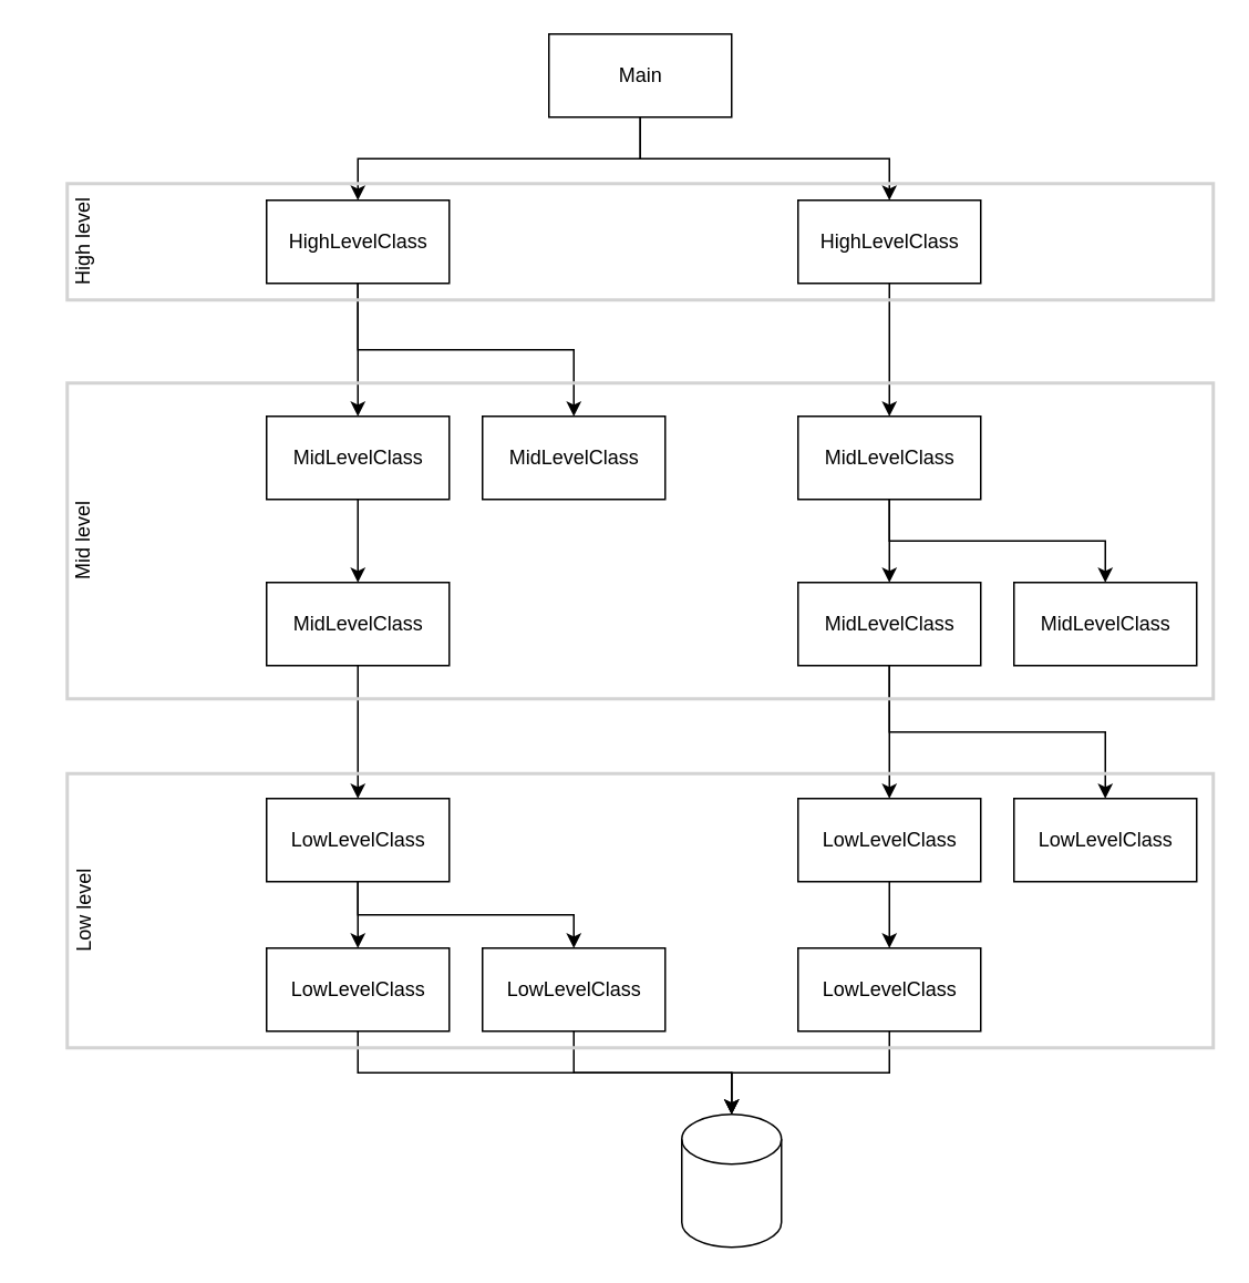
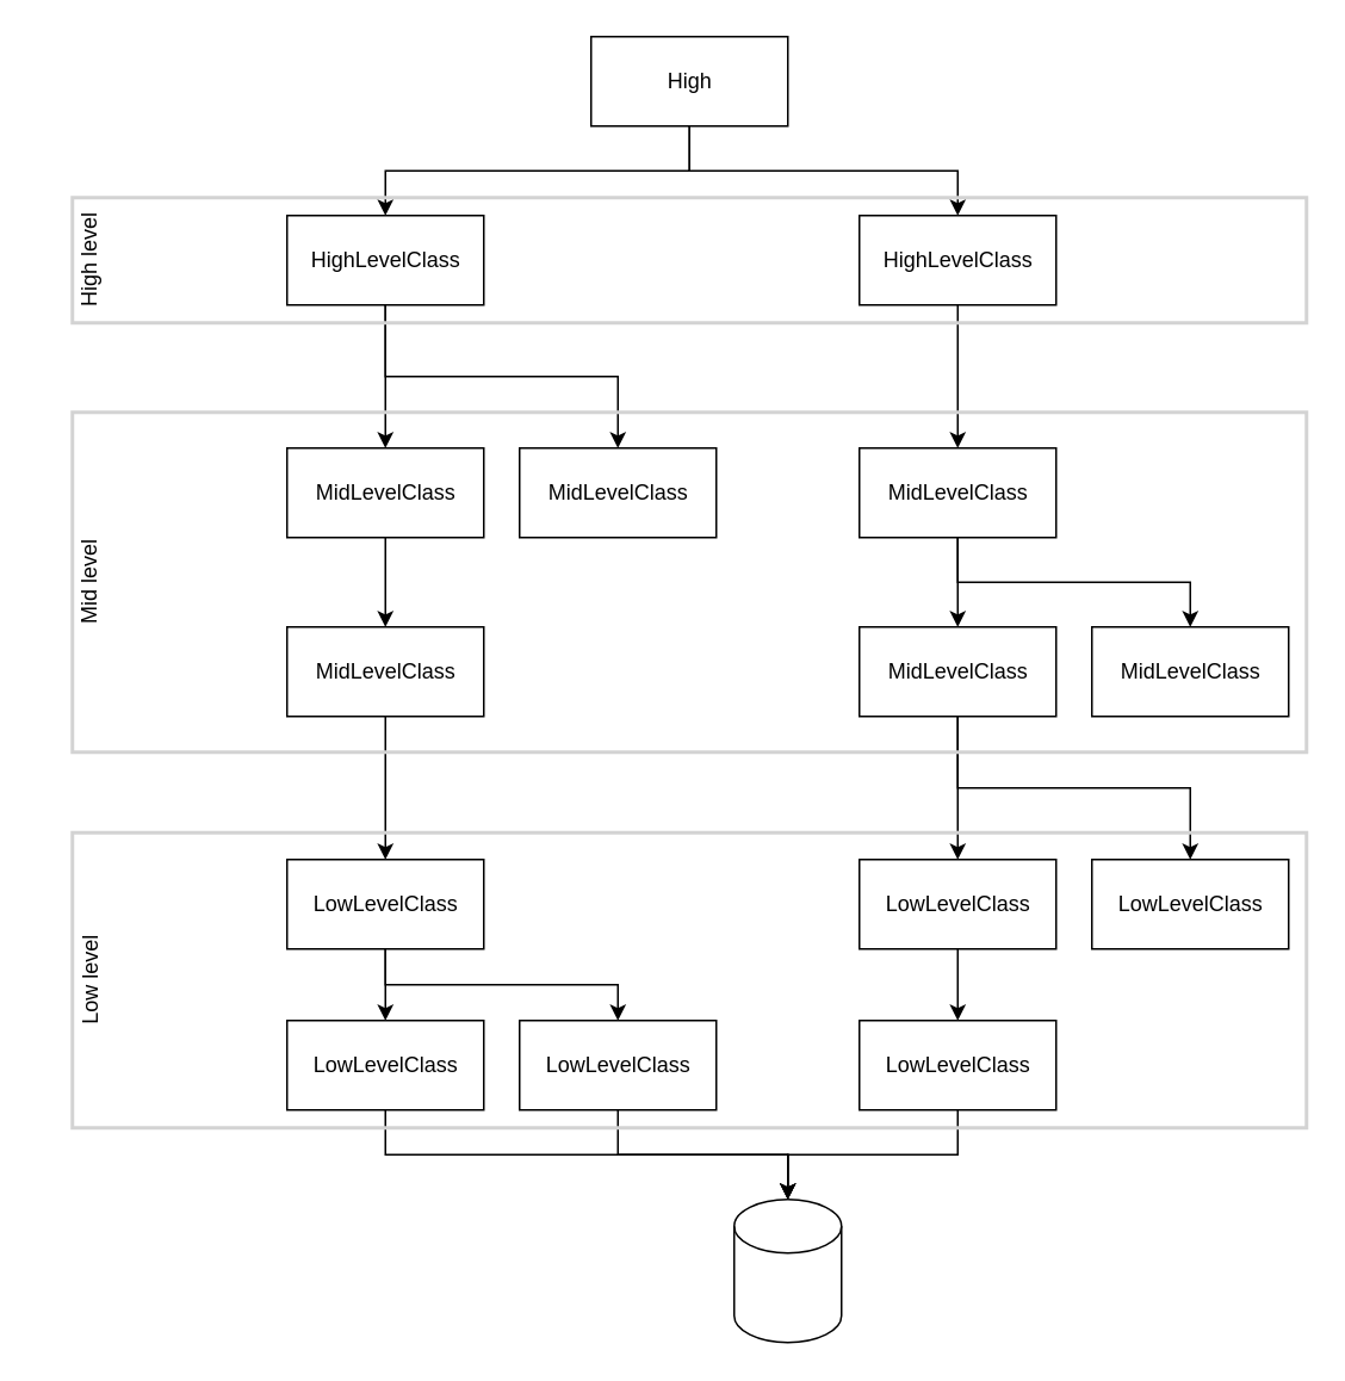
  <mxCell id="0" />
  <mxCell id="1" parent="0" />
  <mxCell id="2" style="edgeStyle=orthogonalEdgeStyle;rounded=0;orthogonalLoop=1;jettySize=auto;html=1;exitX=0.5;exitY=1;exitDx=0;exitDy=0;entryX=0.5;entryY=0;entryDx=0;entryDy=0;" edge="1" parent="1" source="3" target="6"><mxGeometry relative="1" as="geometry" /></mxCell>
- <mxCell id="3" value="Main" style="html=1;" vertex="1" parent="1"><mxGeometry x="330" y="20" width="110" height="50" as="geometry" /></mxCell>
+ <mxCell id="3" value="High" style="html=1;" vertex="1" parent="1"><mxGeometry x="330" y="20" width="110" height="50" as="geometry" /></mxCell>
  <mxCell id="4" style="edgeStyle=orthogonalEdgeStyle;rounded=0;orthogonalLoop=1;jettySize=auto;html=1;exitX=0.5;exitY=1;exitDx=0;exitDy=0;entryX=0.5;entryY=0;entryDx=0;entryDy=0;" edge="1" parent="1" source="6" target="8"><mxGeometry relative="1" as="geometry" /></mxCell>
  <mxCell id="5" style="edgeStyle=orthogonalEdgeStyle;rounded=0;orthogonalLoop=1;jettySize=auto;html=1;exitX=0.5;exitY=1;exitDx=0;exitDy=0;entryX=0.5;entryY=0;entryDx=0;entryDy=0;" edge="1" parent="1" source="6" target="9"><mxGeometry relative="1" as="geometry" /></mxCell>
  <mxCell id="6" value="HighLevelClass" style="html=1;" vertex="1" parent="1"><mxGeometry x="160" y="120" width="110" height="50" as="geometry" /></mxCell>
  <mxCell id="7" style="edgeStyle=orthogonalEdgeStyle;rounded=0;orthogonalLoop=1;jettySize=auto;html=1;exitX=0.5;exitY=1;exitDx=0;exitDy=0;entryX=0.5;entryY=0;entryDx=0;entryDy=0;" edge="1" parent="1" source="8" target="11"><mxGeometry relative="1" as="geometry" /></mxCell>
  <mxCell id="8" value="MidLevelClass" style="html=1;" vertex="1" parent="1"><mxGeometry x="160" y="250" width="110" height="50" as="geometry" /></mxCell>
  <mxCell id="9" value="MidLevelClass" style="html=1;" vertex="1" parent="1"><mxGeometry x="290" y="250" width="110" height="50" as="geometry" /></mxCell>
  <mxCell id="10" style="edgeStyle=orthogonalEdgeStyle;rounded=0;orthogonalLoop=1;jettySize=auto;html=1;exitX=0.5;exitY=1;exitDx=0;exitDy=0;entryX=0.5;entryY=0;entryDx=0;entryDy=0;" edge="1" parent="1" source="11" target="14"><mxGeometry relative="1" as="geometry" /></mxCell>
  <mxCell id="11" value="MidLevelClass" style="html=1;" vertex="1" parent="1"><mxGeometry x="160" y="350" width="110" height="50" as="geometry" /></mxCell>
  <mxCell id="12" style="edgeStyle=orthogonalEdgeStyle;rounded=0;orthogonalLoop=1;jettySize=auto;html=1;exitX=0.5;exitY=1;exitDx=0;exitDy=0;entryX=0.5;entryY=0;entryDx=0;entryDy=0;" edge="1" parent="1" source="14" target="16"><mxGeometry relative="1" as="geometry" /></mxCell>
  <mxCell id="13" style="edgeStyle=orthogonalEdgeStyle;rounded=0;orthogonalLoop=1;jettySize=auto;html=1;exitX=0.5;exitY=1;exitDx=0;exitDy=0;entryX=0.5;entryY=0;entryDx=0;entryDy=0;" edge="1" parent="1" source="14" target="18"><mxGeometry relative="1" as="geometry" /></mxCell>
  <mxCell id="14" value="LowLevelClass" style="html=1;" vertex="1" parent="1"><mxGeometry x="160" y="480" width="110" height="50" as="geometry" /></mxCell>
  <mxCell id="15" style="edgeStyle=orthogonalEdgeStyle;rounded=0;orthogonalLoop=1;jettySize=auto;html=1;exitX=0.5;exitY=1;exitDx=0;exitDy=0;entryX=0.5;entryY=0;entryDx=0;entryDy=0;entryPerimeter=0;" edge="1" parent="1" source="16" target="19"><mxGeometry relative="1" as="geometry" /></mxCell>
  <mxCell id="16" value="LowLevelClass" style="html=1;" vertex="1" parent="1"><mxGeometry x="160" y="570" width="110" height="50" as="geometry" /></mxCell>
  <mxCell id="17" style="edgeStyle=orthogonalEdgeStyle;rounded=0;orthogonalLoop=1;jettySize=auto;html=1;exitX=0.5;exitY=1;exitDx=0;exitDy=0;entryX=0.5;entryY=0;entryDx=0;entryDy=0;entryPerimeter=0;" edge="1" parent="1" source="18" target="19"><mxGeometry relative="1" as="geometry"><mxPoint x="280" y="700" as="targetPoint" /></mxGeometry></mxCell>
  <mxCell id="18" value="LowLevelClass" style="html=1;" vertex="1" parent="1"><mxGeometry x="290" y="570" width="110" height="50" as="geometry" /></mxCell>
  <mxCell id="19" value="" style="shape=cylinder3;whiteSpace=wrap;html=1;boundedLbl=1;backgroundOutline=1;size=15;" vertex="1" parent="1"><mxGeometry x="410" y="670" width="60" height="80" as="geometry" /></mxCell>
  <mxCell id="20" style="edgeStyle=orthogonalEdgeStyle;rounded=0;orthogonalLoop=1;jettySize=auto;html=1;exitX=0.5;exitY=1;exitDx=0;exitDy=0;entryX=0.5;entryY=0;entryDx=0;entryDy=0;" edge="1" parent="1" source="3" target="22"><mxGeometry relative="1" as="geometry"><mxPoint x="535" y="90" as="sourcePoint" /></mxGeometry></mxCell>
  <mxCell id="21" style="edgeStyle=orthogonalEdgeStyle;rounded=0;orthogonalLoop=1;jettySize=auto;html=1;exitX=0.5;exitY=1;exitDx=0;exitDy=0;entryX=0.5;entryY=0;entryDx=0;entryDy=0;" edge="1" parent="1" source="22" target="25"><mxGeometry relative="1" as="geometry" /></mxCell>
  <mxCell id="22" value="HighLevelClass" style="html=1;" vertex="1" parent="1"><mxGeometry x="480" y="120" width="110" height="50" as="geometry" /></mxCell>
  <mxCell id="23" style="edgeStyle=orthogonalEdgeStyle;rounded=0;orthogonalLoop=1;jettySize=auto;html=1;exitX=0.5;exitY=1;exitDx=0;exitDy=0;entryX=0.5;entryY=0;entryDx=0;entryDy=0;" edge="1" parent="1" source="25" target="29"><mxGeometry relative="1" as="geometry" /></mxCell>
  <mxCell id="24" style="edgeStyle=orthogonalEdgeStyle;rounded=0;orthogonalLoop=1;jettySize=auto;html=1;exitX=0.5;exitY=1;exitDx=0;exitDy=0;entryX=0.5;entryY=0;entryDx=0;entryDy=0;" edge="1" parent="1" source="25" target="26"><mxGeometry relative="1" as="geometry" /></mxCell>
  <mxCell id="25" value="MidLevelClass" style="html=1;" vertex="1" parent="1"><mxGeometry x="480" y="250" width="110" height="50" as="geometry" /></mxCell>
  <mxCell id="26" value="MidLevelClass" style="html=1;" vertex="1" parent="1"><mxGeometry x="610" y="350" width="110" height="50" as="geometry" /></mxCell>
  <mxCell id="27" style="edgeStyle=orthogonalEdgeStyle;rounded=0;orthogonalLoop=1;jettySize=auto;html=1;exitX=0.5;exitY=1;exitDx=0;exitDy=0;entryX=0.5;entryY=0;entryDx=0;entryDy=0;" edge="1" parent="1" source="29" target="31"><mxGeometry relative="1" as="geometry" /></mxCell>
  <mxCell id="28" style="edgeStyle=orthogonalEdgeStyle;rounded=0;orthogonalLoop=1;jettySize=auto;html=1;exitX=0.5;exitY=1;exitDx=0;exitDy=0;entryX=0.5;entryY=0;entryDx=0;entryDy=0;" edge="1" parent="1" source="29" target="34"><mxGeometry relative="1" as="geometry" /></mxCell>
  <mxCell id="29" value="MidLevelClass" style="html=1;" vertex="1" parent="1"><mxGeometry x="480" y="350" width="110" height="50" as="geometry" /></mxCell>
  <mxCell id="30" style="edgeStyle=orthogonalEdgeStyle;rounded=0;orthogonalLoop=1;jettySize=auto;html=1;exitX=0.5;exitY=1;exitDx=0;exitDy=0;entryX=0.5;entryY=0;entryDx=0;entryDy=0;" edge="1" parent="1" source="31" target="33"><mxGeometry relative="1" as="geometry" /></mxCell>
  <mxCell id="31" value="LowLevelClass" style="html=1;" vertex="1" parent="1"><mxGeometry x="480" y="480" width="110" height="50" as="geometry" /></mxCell>
  <mxCell id="32" style="edgeStyle=orthogonalEdgeStyle;rounded=0;orthogonalLoop=1;jettySize=auto;html=1;exitX=0.5;exitY=1;exitDx=0;exitDy=0;entryX=0.5;entryY=0;entryDx=0;entryDy=0;entryPerimeter=0;" edge="1" parent="1" source="33" target="19"><mxGeometry relative="1" as="geometry"><mxPoint x="600" y="660" as="targetPoint" /></mxGeometry></mxCell>
  <mxCell id="33" value="LowLevelClass" style="html=1;" vertex="1" parent="1"><mxGeometry x="480" y="570" width="110" height="50" as="geometry" /></mxCell>
  <mxCell id="34" value="LowLevelClass" style="html=1;" vertex="1" parent="1"><mxGeometry x="610" y="480" width="110" height="50" as="geometry" /></mxCell>
  <mxCell id="35" value="" style="rounded=0;whiteSpace=wrap;html=1;fillColor=none;strokeColor=#d3d3d3;strokeWidth=2;" vertex="1" parent="1"><mxGeometry x="40" y="110" width="690" height="70" as="geometry" /></mxCell>
  <mxCell id="36" value="" style="rounded=0;whiteSpace=wrap;html=1;fillColor=none;strokeColor=#d3d3d3;strokeWidth=2;" vertex="1" parent="1"><mxGeometry x="40" y="230" width="690" height="190" as="geometry" /></mxCell>
  <mxCell id="37" value="" style="rounded=0;whiteSpace=wrap;html=1;fillColor=none;strokeColor=#d3d3d3;strokeWidth=2;" vertex="1" parent="1"><mxGeometry x="40" y="465" width="690" height="165" as="geometry" /></mxCell>
  <mxCell id="38" value="High level" style="text;html=1;strokeColor=none;fillColor=none;align=center;verticalAlign=middle;whiteSpace=wrap;rounded=0;rotation=-90;" vertex="1" parent="1"><mxGeometry x="20" y="130" width="60" height="30" as="geometry" /></mxCell>
  <mxCell id="39" value="Mid level" style="text;html=1;strokeColor=none;fillColor=none;align=center;verticalAlign=middle;whiteSpace=wrap;rounded=0;rotation=-90;" vertex="1" parent="1"><mxGeometry x="20" y="310" width="60" height="30" as="geometry" /></mxCell>
  <mxCell id="40" value="Low level" style="text;html=1;strokeColor=none;fillColor=none;align=center;verticalAlign=middle;whiteSpace=wrap;rounded=0;rotation=-90;" vertex="1" parent="1"><mxGeometry x="20" y="532.5" width="60" height="30" as="geometry" /></mxCell>
